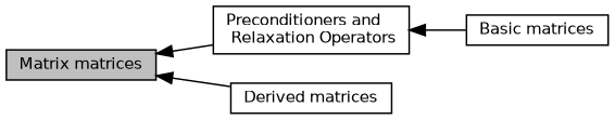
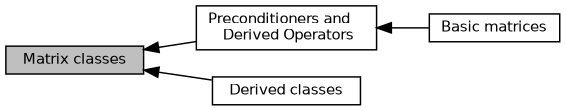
  digraph {
    rankdir=LR
    node [color=black fillcolor=white fontname=Helvetica fontsize=10 shape=box style=filled]
    edge [dir=back fontname=Helvetica fontsize=10 labelfontname=Helvetica labelfontsize=10 shape=plaintext style=solid]
-   n1 [fillcolor=grey75 fontcolor=black height=0.2 label="Matrix matrices" width=0.4]
-   n2 [height=0.2 label="Preconditioners and\l Relaxation Operators" width=0.4]
-   n3 [height=0.2 label="Derived matrices" width=0.4]
+   n1 [fillcolor=grey75 fontcolor=black height=0.2 label="Matrix classes" width=0.4]
+   n2 [height=0.2 label="Preconditioners and\l Derived Operators" width=0.4]
+   n3 [height=0.2 label="Derived classes" width=0.4]
    n4 [height=0.2 label="Basic matrices" width=0.4]
    n1 -> n2
    n1 -> n3
    n2 -> n4
  }
